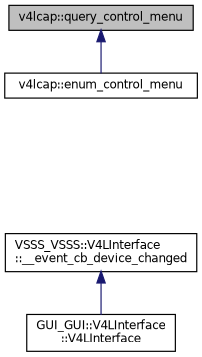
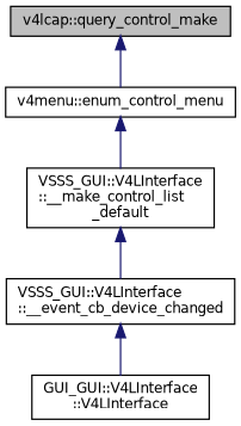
  digraph {
    rankdir=TB
    node [color=black fillcolor=white fontname=Helvetica fontsize=10 shape=record style=filled]
    edge [color=midnightblue dir=back fontname=Helvetica fontsize=10 labelfontname=Helvetica labelfontsize=10 style=solid]
-   n1 [fillcolor=grey75 fontcolor=black height=0.2 label="v4lcap::query_control_menu" width=0.4]
-   n2 [height=0.2 label="v4lcap::enum_control_menu" width=0.4]
-   n4 [height=0.2 label="VSSS_VSSS::V4LInterface\l::__event_cb_device_changed" width=0.4]
+   n1 [fillcolor=grey75 fontcolor=black height=0.2 label="v4lcap::query_control_make" width=0.4]
+   n2 [height=0.2 label="v4menu::enum_control_menu" width=0.4]
+   n3 [height=0.2 label="VSSS_GUI::V4LInterface\l::__make_control_list\l_default" width=0.4]
+   n4 [height=0.2 label="VSSS_GUI::V4LInterface\l::__event_cb_device_changed" width=0.4]
    n5 [height=0.2 label="GUI_GUI::V4LInterface\l::V4LInterface" width=0.4]
    n1 -> n2
+   n2 -> n3
+   n3 -> n4
    n4 -> n5
  }
